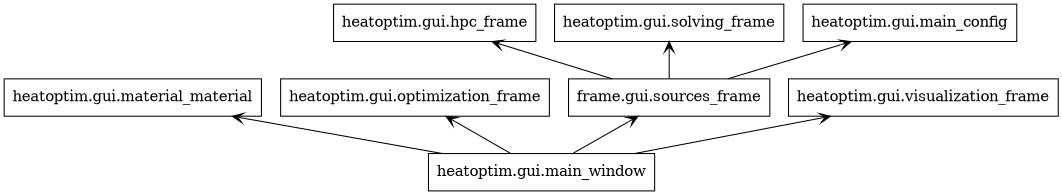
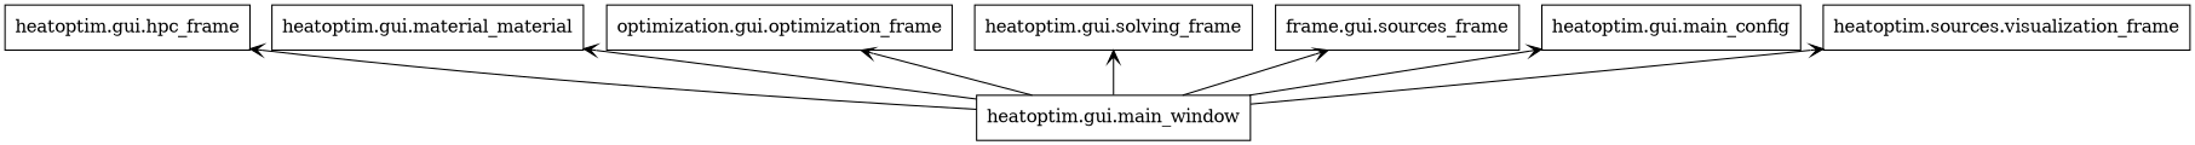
  digraph {
    rankdir=BT
    node [color=black shape=box style=solid]
    edge [arrowhead=open arrowtail=none]
    n1 [label="heatoptim.gui.hpc_frame"]
    n2 [label="heatoptim.gui.main_window"]
    n3 [label="heatoptim.gui.material_material"]
-   n4 [label="heatoptim.gui.optimization_frame"]
+   n4 [label="optimization.gui.optimization_frame"]
    n5 [label="heatoptim.gui.solving_frame"]
    n6 [label="frame.gui.sources_frame"]
    n7 [label="heatoptim.gui.main_config"]
-   n8 [label="heatoptim.gui.visualization_frame"]
-   n6 -> n1
+   n8 [label="heatoptim.sources.visualization_frame"]
+   n2 -> n1
    n2 -> n3
    n2 -> n4
-   n6 -> n5
+   n2 -> n5
    n2 -> n6
-   n6 -> n7
+   n2 -> n7
    n2 -> n8
  }
